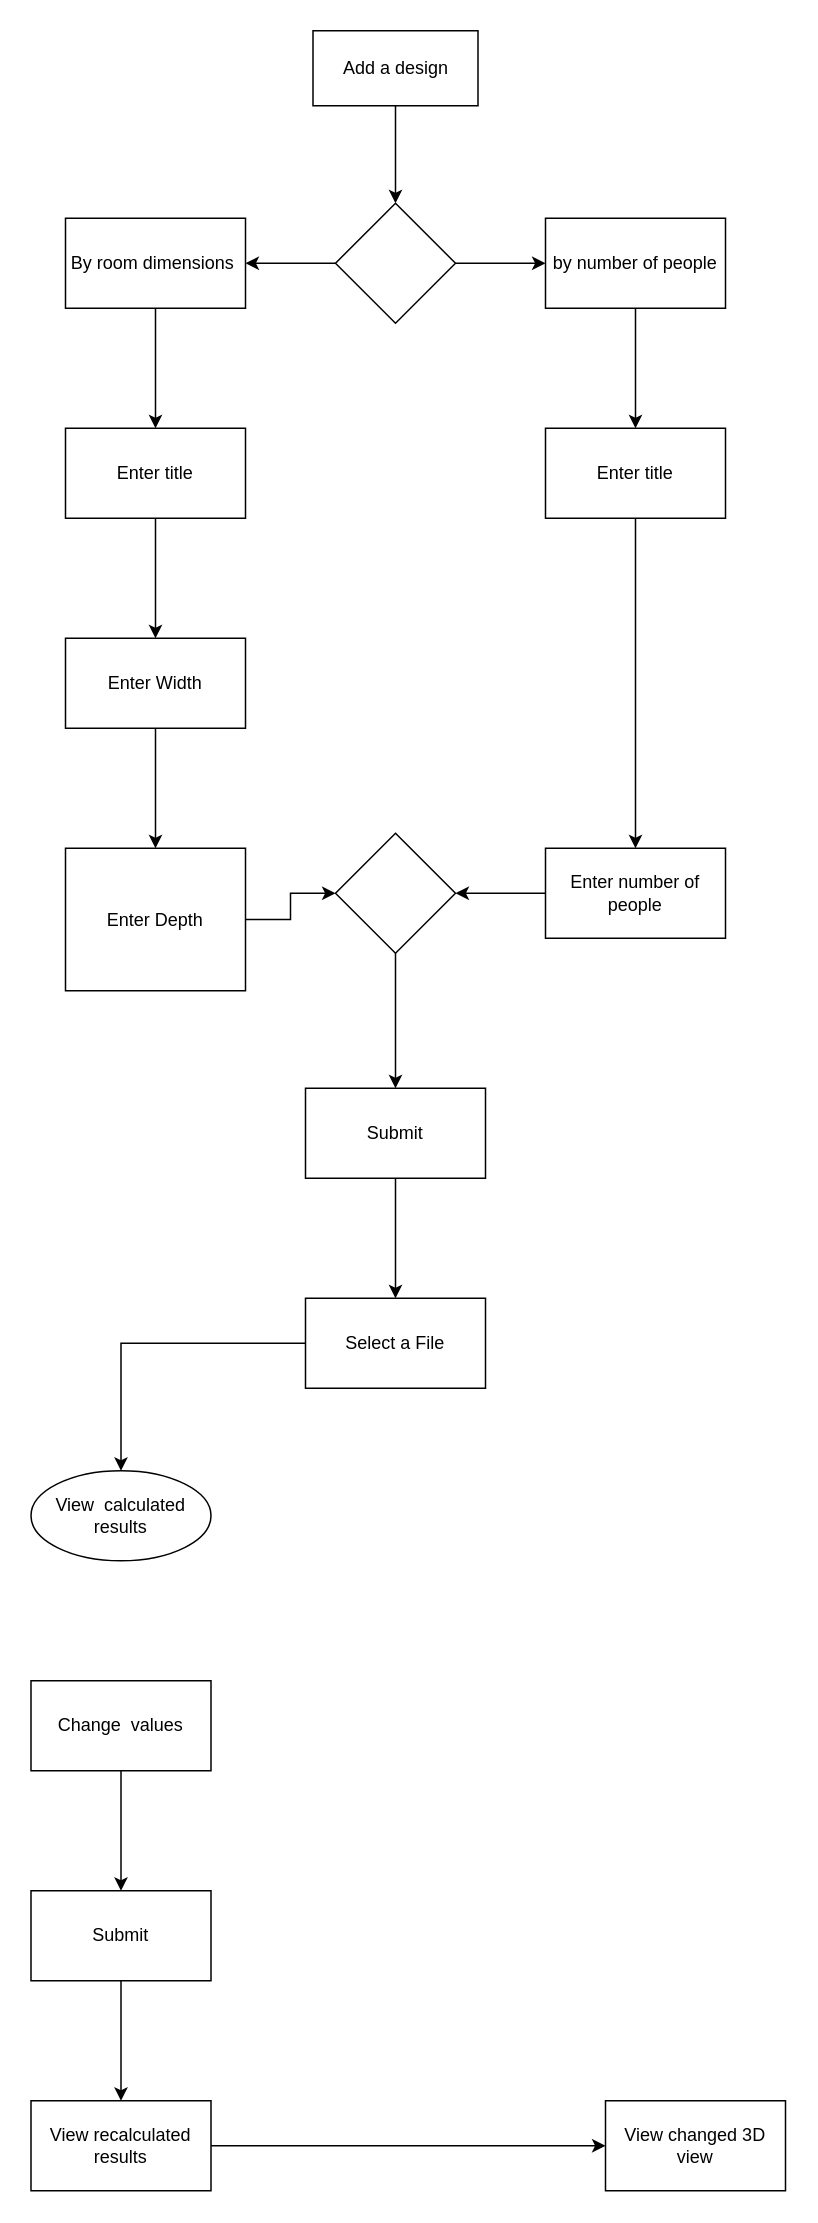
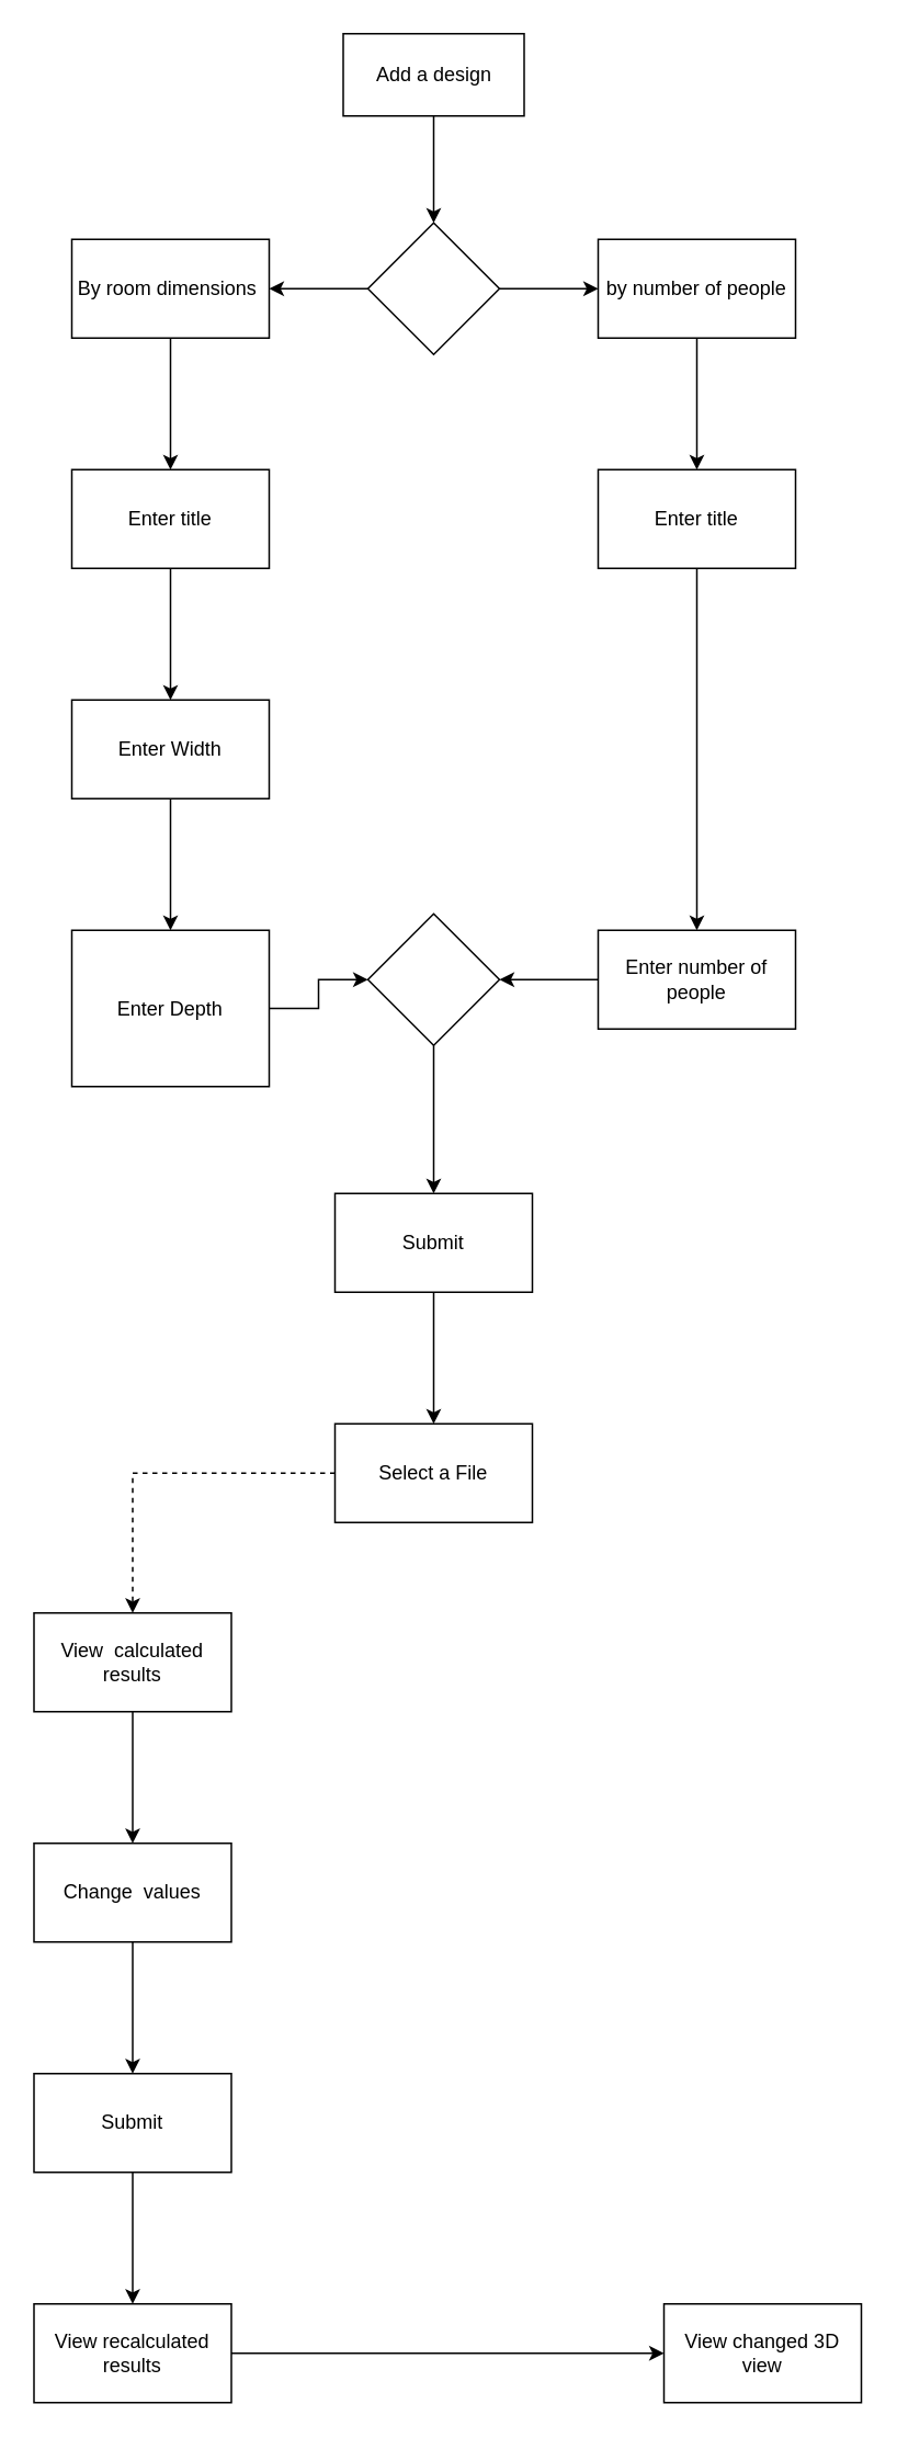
  <mxCell id="0" />
  <mxCell id="1" parent="0" />
  <mxCell id="2" value="" style="edgeStyle=orthogonalEdgeStyle;rounded=0;orthogonalLoop=1;jettySize=auto;html=1;" edge="1" parent="1" source="3" target="6"><mxGeometry relative="1" as="geometry" /></mxCell>
  <mxCell id="3" value="Add a design" style="html=1;" vertex="1" parent="1"><mxGeometry x="208" y="20" width="110" height="50" as="geometry" /></mxCell>
  <mxCell id="4" value="" style="edgeStyle=orthogonalEdgeStyle;rounded=0;orthogonalLoop=1;jettySize=auto;html=1;" edge="1" parent="1" source="6" target="8"><mxGeometry relative="1" as="geometry" /></mxCell>
  <mxCell id="5" value="" style="edgeStyle=orthogonalEdgeStyle;rounded=0;orthogonalLoop=1;jettySize=auto;html=1;" edge="1" parent="1" source="6" target="10"><mxGeometry relative="1" as="geometry" /></mxCell>
  <mxCell id="6" value="" style="rhombus;whiteSpace=wrap;html=1;" vertex="1" parent="1"><mxGeometry x="223" y="135" width="80" height="80" as="geometry" /></mxCell>
  <mxCell id="7" value="" style="edgeStyle=orthogonalEdgeStyle;rounded=0;orthogonalLoop=1;jettySize=auto;html=1;" edge="1" parent="1" source="8" target="14"><mxGeometry relative="1" as="geometry" /></mxCell>
  <mxCell id="8" value="by number of people" style="whiteSpace=wrap;html=1;" vertex="1" parent="1"><mxGeometry x="363" y="145" width="120" height="60" as="geometry" /></mxCell>
  <mxCell id="9" value="" style="edgeStyle=orthogonalEdgeStyle;rounded=0;orthogonalLoop=1;jettySize=auto;html=1;" edge="1" parent="1" source="10" target="12"><mxGeometry relative="1" as="geometry" /></mxCell>
  <mxCell id="10" value="By room dimensions&amp;nbsp;" style="whiteSpace=wrap;html=1;" vertex="1" parent="1"><mxGeometry x="43" y="145" width="120" height="60" as="geometry" /></mxCell>
  <mxCell id="11" value="" style="edgeStyle=orthogonalEdgeStyle;rounded=0;orthogonalLoop=1;jettySize=auto;html=1;" edge="1" parent="1" source="12" target="16"><mxGeometry relative="1" as="geometry" /></mxCell>
  <mxCell id="12" value="Enter title" style="whiteSpace=wrap;html=1;" vertex="1" parent="1"><mxGeometry x="43" y="285" width="120" height="60" as="geometry" /></mxCell>
  <mxCell id="13" value="" style="edgeStyle=orthogonalEdgeStyle;rounded=0;orthogonalLoop=1;jettySize=auto;html=1;" edge="1" parent="1" source="14" target="20"><mxGeometry relative="1" as="geometry" /></mxCell>
  <mxCell id="14" value="Enter title" style="whiteSpace=wrap;html=1;" vertex="1" parent="1"><mxGeometry x="363" y="285" width="120" height="60" as="geometry" /></mxCell>
  <mxCell id="15" value="" style="edgeStyle=orthogonalEdgeStyle;rounded=0;orthogonalLoop=1;jettySize=auto;html=1;" edge="1" parent="1" source="16" target="18"><mxGeometry relative="1" as="geometry" /></mxCell>
  <mxCell id="16" value="Enter Width" style="whiteSpace=wrap;html=1;" vertex="1" parent="1"><mxGeometry x="43" y="425" width="120" height="60" as="geometry" /></mxCell>
  <mxCell id="17" value="" style="edgeStyle=orthogonalEdgeStyle;rounded=0;orthogonalLoop=1;jettySize=auto;html=1;" edge="1" parent="1" source="18" target="22"><mxGeometry relative="1" as="geometry" /></mxCell>
  <mxCell id="18" value="Enter Depth" style="whiteSpace=wrap;html=1;" vertex="1" parent="1"><mxGeometry x="43" y="565" width="120" height="95" as="geometry" /></mxCell>
  <mxCell id="19" value="" style="edgeStyle=orthogonalEdgeStyle;rounded=0;orthogonalLoop=1;jettySize=auto;html=1;" edge="1" parent="1" source="20" target="22"><mxGeometry relative="1" as="geometry" /></mxCell>
  <mxCell id="20" value="Enter number of people" style="whiteSpace=wrap;html=1;" vertex="1" parent="1"><mxGeometry x="363" y="565" width="120" height="60" as="geometry" /></mxCell>
  <mxCell id="21" value="" style="edgeStyle=orthogonalEdgeStyle;rounded=0;orthogonalLoop=1;jettySize=auto;html=1;" edge="1" parent="1" source="22" target="24"><mxGeometry relative="1" as="geometry" /></mxCell>
  <mxCell id="22" value="" style="rhombus;whiteSpace=wrap;html=1;" vertex="1" parent="1"><mxGeometry x="223" y="555" width="80" height="80" as="geometry" /></mxCell>
  <mxCell id="23" value="" style="edgeStyle=orthogonalEdgeStyle;rounded=0;orthogonalLoop=1;jettySize=auto;html=1;" edge="1" parent="1" source="24" target="26"><mxGeometry relative="1" as="geometry" /></mxCell>
  <mxCell id="24" value="Submit" style="whiteSpace=wrap;html=1;" vertex="1" parent="1"><mxGeometry x="203" y="725" width="120" height="60" as="geometry" /></mxCell>
- <mxCell id="25" value="" style="edgeStyle=orthogonalEdgeStyle;rounded=0;orthogonalLoop=1;jettySize=auto;html=1;" edge="1" parent="1" source="26" target="28"><mxGeometry relative="1" as="geometry" /></mxCell>
+ <mxCell id="25" value="" style="edgeStyle=orthogonalEdgeStyle;rounded=0;orthogonalLoop=1;jettySize=auto;html=1;dashed=1;" edge="1" parent="1" source="26" target="28"><mxGeometry relative="1" as="geometry" /></mxCell>
  <mxCell id="26" value="Select a File" style="whiteSpace=wrap;html=1;" vertex="1" parent="1"><mxGeometry x="203" y="865" width="120" height="60" as="geometry" /></mxCell>
- <mxCell id="28" value="View &amp;nbsp;calculated results" style="ellipse;whiteSpace=wrap;html=1;" vertex="1" parent="1"><mxGeometry x="20" y="980" width="120" height="60" as="geometry" /></mxCell>
+ <mxCell id="27" value="" style="edgeStyle=orthogonalEdgeStyle;rounded=0;orthogonalLoop=1;jettySize=auto;html=1;" edge="1" parent="1" source="28" target="30"><mxGeometry relative="1" as="geometry" /></mxCell>
+ <mxCell id="28" value="View &amp;nbsp;calculated results" style="whiteSpace=wrap;html=1;" vertex="1" parent="1"><mxGeometry x="20" y="980" width="120" height="60" as="geometry" /></mxCell>
  <mxCell id="29" value="" style="edgeStyle=orthogonalEdgeStyle;rounded=0;orthogonalLoop=1;jettySize=auto;html=1;" edge="1" parent="1" source="30" target="32"><mxGeometry relative="1" as="geometry" /></mxCell>
  <mxCell id="30" value="Change &amp;nbsp;values" style="whiteSpace=wrap;html=1;" vertex="1" parent="1"><mxGeometry x="20" y="1120" width="120" height="60" as="geometry" /></mxCell>
  <mxCell id="31" value="" style="edgeStyle=orthogonalEdgeStyle;rounded=0;orthogonalLoop=1;jettySize=auto;html=1;" edge="1" parent="1" source="32" target="34"><mxGeometry relative="1" as="geometry" /></mxCell>
  <mxCell id="32" value="Submit" style="whiteSpace=wrap;html=1;" vertex="1" parent="1"><mxGeometry x="20" y="1260" width="120" height="60" as="geometry" /></mxCell>
  <mxCell id="33" value="" style="edgeStyle=orthogonalEdgeStyle;rounded=0;orthogonalLoop=1;jettySize=auto;html=1;" edge="1" parent="1" source="34" target="35"><mxGeometry relative="1" as="geometry" /></mxCell>
  <mxCell id="34" value="View recalculated results" style="whiteSpace=wrap;html=1;" vertex="1" parent="1"><mxGeometry x="20" y="1400" width="120" height="60" as="geometry" /></mxCell>
  <mxCell id="35" value="View changed 3D view" style="whiteSpace=wrap;html=1;" vertex="1" parent="1"><mxGeometry x="403" y="1400" width="120" height="60" as="geometry" /></mxCell>
